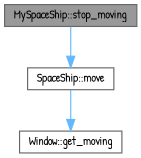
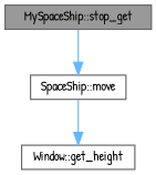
  digraph {
    fontname="Patrick Hand"
    rankdir=TB
    node [color=grey40 fillcolor=white fontname="Patrick Hand" fontsize=10 shape=box style=filled]
    edge [color=steelblue1 fontname="Patrick Hand" fontsize=10 labelfontname=Helvetica labelfontsize=10 style=solid]
-   n1 [color=gray40 fillcolor=grey60 fontcolor=black height=0.2 label="MySpaceShip::stop_moving" width=0.4]
+   n1 [color=gray40 fillcolor=grey60 fontcolor=black height=0.2 label="MySpaceShip::stop_get" width=0.4]
    n2 [height=0.2 label="SpaceShip::move" width=0.4]
-   n3 [height=0.2 label="Window::get_moving" width=0.4]
+   n3 [height=0.2 label="Window::get_height" width=0.4]
    n1 -> n2
    n2 -> n3
  }
